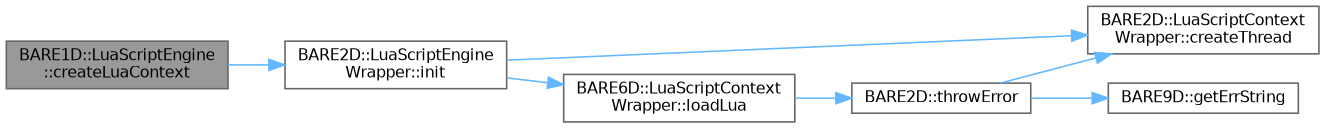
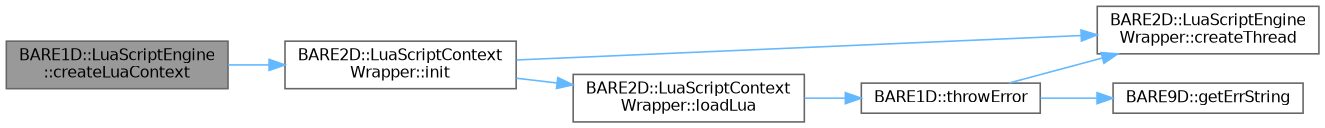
  digraph {
    rankdir=LR
    node [color=grey40 fillcolor=white fontname=Helvetica fontsize=10 shape=box style=filled]
    edge [color=steelblue1 fontname=Helvetica fontsize=10 labelfontname=Helvetica labelfontsize=10 style=solid]
    n1 [color=gray40 fillcolor=grey60 fontcolor=black height=0.2 label="BARE1D::LuaScriptEngine\l::createLuaContext" width=0.4]
-   n2 [height=0.2 label="BARE2D::LuaScriptEngine\lWrapper::init" width=0.4]
-   n3 [height=0.2 label="BARE2D::LuaScriptContext\lWrapper::createThread" width=0.4]
-   n4 [height=0.2 label="BARE6D::LuaScriptContext\lWrapper::loadLua" width=0.4]
-   n5 [height=0.2 label="BARE2D::throwError" width=0.4]
+   n2 [height=0.2 label="BARE2D::LuaScriptContext\lWrapper::init" width=0.4]
+   n3 [height=0.2 label="BARE2D::LuaScriptEngine\lWrapper::createThread" width=0.4]
+   n4 [height=0.2 label="BARE2D::LuaScriptContext\lWrapper::loadLua" width=0.4]
+   n5 [height=0.2 label="BARE1D::throwError" width=0.4]
    n6 [height=0.2 label="BARE9D::getErrString" width=0.4]
    n1 -> n2
    n2 -> n3
    n2 -> n4
    n4 -> n5
    n5 -> n3
    n5 -> n6
  }
